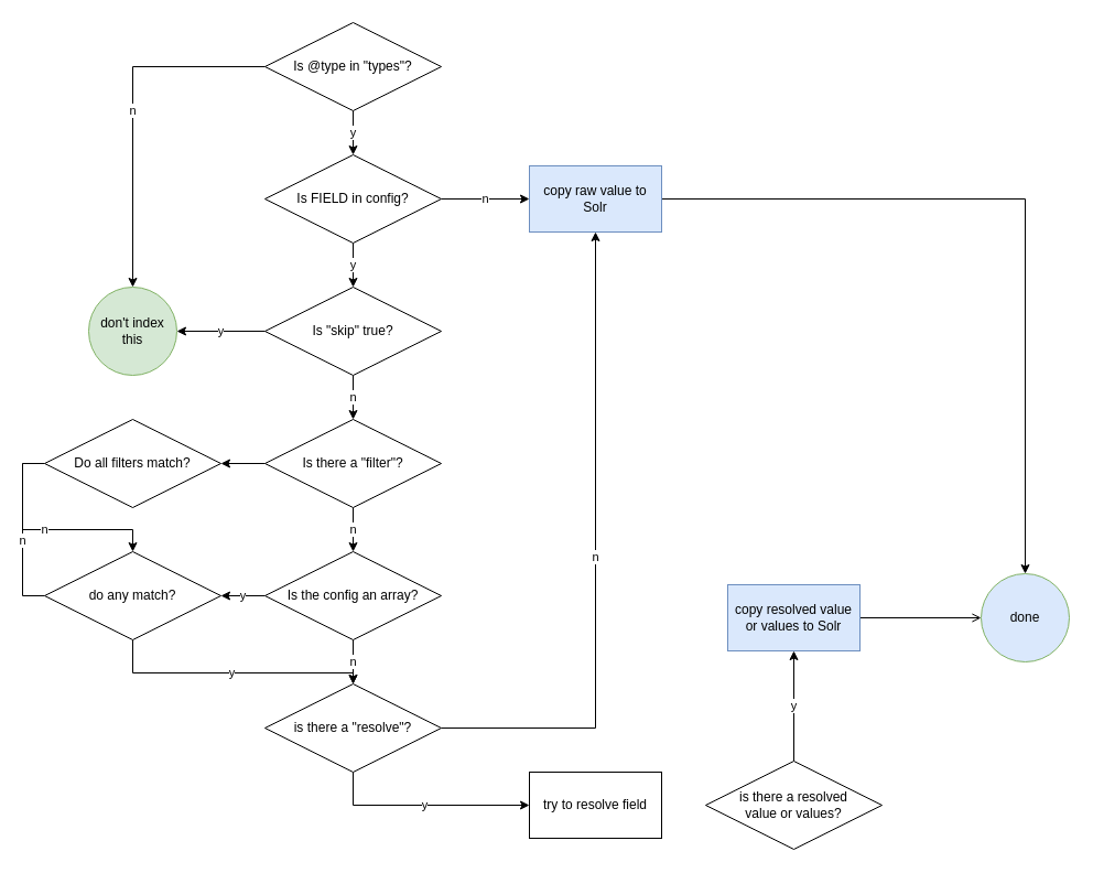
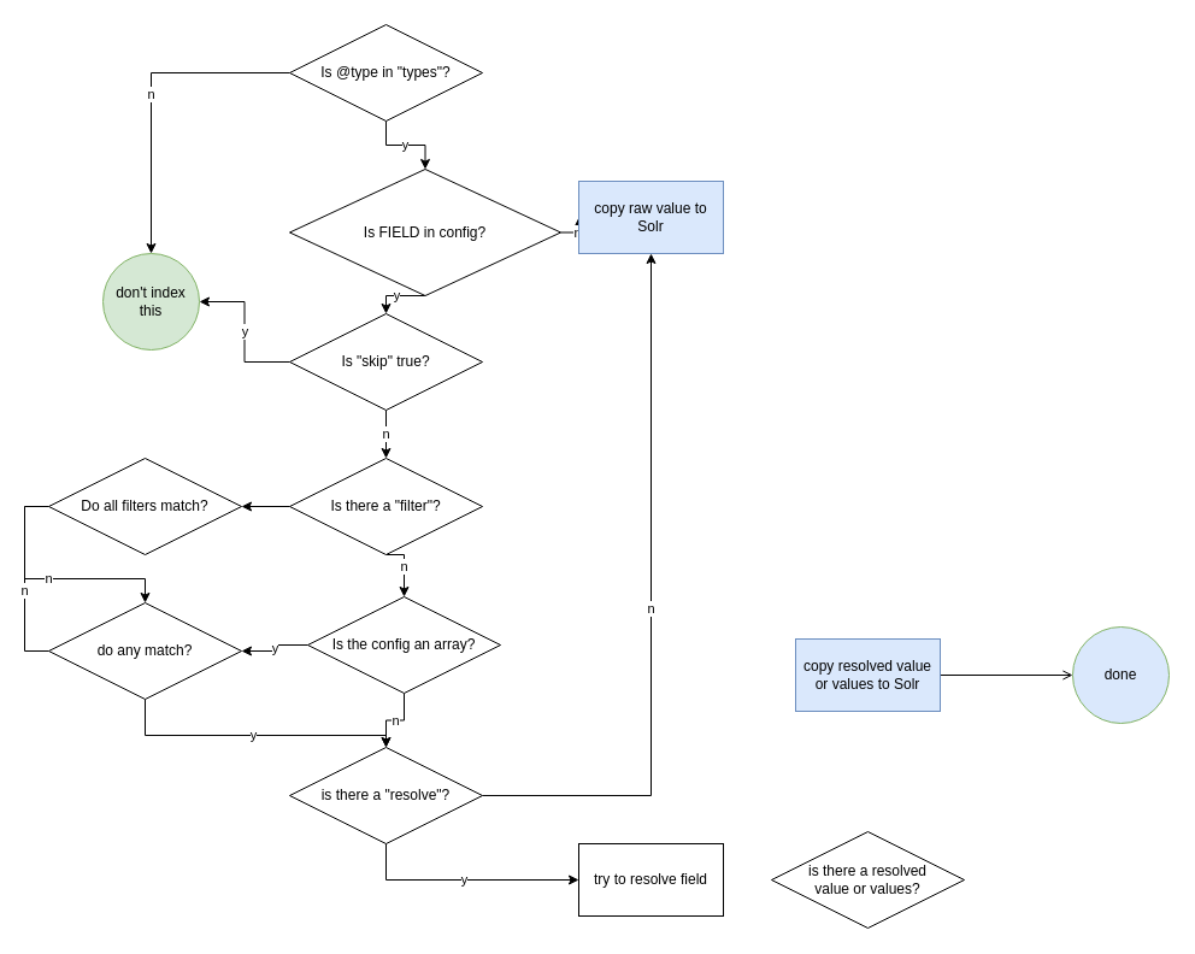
  <mxCell id="0" />
  <mxCell id="1" parent="0" />
  <mxCell id="2" value="n" style="edgeStyle=orthogonalEdgeStyle;rounded=0;orthogonalLoop=1;jettySize=auto;html=1;exitX=0;exitY=0.5;exitDx=0;exitDy=0;" parent="1" source="4" target="11" edge="1"><mxGeometry relative="1" as="geometry"><mxPoint x="560" y="140" as="targetPoint" /></mxGeometry></mxCell>
  <mxCell id="3" value="y" style="edgeStyle=orthogonalEdgeStyle;rounded=0;orthogonalLoop=1;jettySize=auto;html=1;exitX=0.5;exitY=1;exitDx=0;exitDy=0;entryX=0.5;entryY=0;entryDx=0;entryDy=0;" parent="1" source="4" target="7" edge="1"><mxGeometry relative="1" as="geometry" /></mxCell>
  <mxCell id="4" value="Is @type in &quot;types&quot;?" style="rhombus;whiteSpace=wrap;html=1;" parent="1" vertex="1"><mxGeometry x="240" y="20" width="160" height="80" as="geometry" /></mxCell>
  <mxCell id="5" value="n" style="edgeStyle=orthogonalEdgeStyle;rounded=0;orthogonalLoop=1;jettySize=auto;html=1;exitX=1;exitY=0.5;exitDx=0;exitDy=0;entryX=0;entryY=0.5;entryDx=0;entryDy=0;" parent="1" source="7" target="28" edge="1"><mxGeometry relative="1" as="geometry"><mxPoint x="500" y="180" as="targetPoint" /></mxGeometry></mxCell>
  <mxCell id="6" value="y" style="edgeStyle=orthogonalEdgeStyle;rounded=0;orthogonalLoop=1;jettySize=auto;html=1;exitX=0.5;exitY=1;exitDx=0;exitDy=0;entryX=0.5;entryY=0;entryDx=0;entryDy=0;" parent="1" source="7" target="10" edge="1"><mxGeometry relative="1" as="geometry" /></mxCell>
- <mxCell id="7" value="Is FIELD in config?" style="rhombus;whiteSpace=wrap;html=1;" parent="1" vertex="1"><mxGeometry x="240" y="140" width="160" height="80" as="geometry" /></mxCell>
+ <mxCell id="7" value="Is FIELD in config?" style="rhombus;whiteSpace=wrap;html=1;" parent="1" vertex="1"><mxGeometry x="240" y="140" width="225" height="105" as="geometry" /></mxCell>
  <mxCell id="8" value="y" style="edgeStyle=orthogonalEdgeStyle;rounded=0;orthogonalLoop=1;jettySize=auto;html=1;exitX=0;exitY=0.5;exitDx=0;exitDy=0;" parent="1" source="10" target="11" edge="1"><mxGeometry relative="1" as="geometry" /></mxCell>
  <mxCell id="9" value="n" style="edgeStyle=orthogonalEdgeStyle;rounded=0;orthogonalLoop=1;jettySize=auto;html=1;exitX=0.5;exitY=1;exitDx=0;exitDy=0;entryX=0.5;entryY=0;entryDx=0;entryDy=0;" parent="1" source="10" target="14" edge="1"><mxGeometry relative="1" as="geometry" /></mxCell>
  <mxCell id="10" value="Is &quot;skip&quot; true?" style="rhombus;whiteSpace=wrap;html=1;" parent="1" vertex="1"><mxGeometry x="240" y="260" width="160" height="80" as="geometry" /></mxCell>
- <mxCell id="11" value="don't index this" style="ellipse;whiteSpace=wrap;html=1;aspect=fixed;fillColor=#d5e8d4;strokeColor=#82b366;" parent="1" vertex="1"><mxGeometry x="80" y="260" width="80" height="80" as="geometry" /></mxCell>
+ <mxCell id="11" value="don't index this" style="ellipse;whiteSpace=wrap;html=1;aspect=fixed;fillColor=#d5e8d4;strokeColor=#82b366;" parent="1" vertex="1"><mxGeometry x="85" y="210" width="80" height="80" as="geometry" /></mxCell>
  <mxCell id="12" value="n" style="edgeStyle=orthogonalEdgeStyle;rounded=0;orthogonalLoop=1;jettySize=auto;html=1;exitX=0.5;exitY=1;exitDx=0;exitDy=0;entryX=0.5;entryY=0;entryDx=0;entryDy=0;" parent="1" source="14" target="19" edge="1"><mxGeometry relative="1" as="geometry"><mxPoint x="500" y="570" as="targetPoint" /></mxGeometry></mxCell>
  <mxCell id="13" style="edgeStyle=orthogonalEdgeStyle;rounded=0;orthogonalLoop=1;jettySize=auto;html=1;exitX=0;exitY=0.5;exitDx=0;exitDy=0;entryX=1;entryY=0.5;entryDx=0;entryDy=0;" parent="1" source="14" target="16" edge="1"><mxGeometry relative="1" as="geometry" /></mxCell>
  <mxCell id="14" value="Is there a &quot;filter&quot;?" style="rhombus;whiteSpace=wrap;html=1;" parent="1" vertex="1"><mxGeometry x="240" y="380" width="160" height="80" as="geometry" /></mxCell>
  <mxCell id="15" value="n" style="edgeStyle=orthogonalEdgeStyle;rounded=0;orthogonalLoop=1;jettySize=auto;html=1;exitX=0;exitY=0.5;exitDx=0;exitDy=0;" parent="1" source="16" target="22" edge="1"><mxGeometry relative="1" as="geometry" /></mxCell>
  <mxCell id="16" value="Do all filters match?" style="rhombus;whiteSpace=wrap;html=1;" parent="1" vertex="1"><mxGeometry x="40" y="380" width="160" height="80" as="geometry" /></mxCell>
  <mxCell id="17" value="n" style="edgeStyle=orthogonalEdgeStyle;rounded=0;orthogonalLoop=1;jettySize=auto;html=1;exitX=0.5;exitY=1;exitDx=0;exitDy=0;entryX=0.5;entryY=0;entryDx=0;entryDy=0;" parent="1" source="19" target="25" edge="1"><mxGeometry relative="1" as="geometry" /></mxCell>
  <mxCell id="18" value="y" style="edgeStyle=orthogonalEdgeStyle;rounded=0;orthogonalLoop=1;jettySize=auto;html=1;exitX=0;exitY=0.5;exitDx=0;exitDy=0;entryX=1;entryY=0.5;entryDx=0;entryDy=0;endArrow=classic;endFill=1;" parent="1" source="19" target="22" edge="1"><mxGeometry relative="1" as="geometry" /></mxCell>
- <mxCell id="19" value="Is the config an array?" style="rhombus;whiteSpace=wrap;html=1;" parent="1" vertex="1"><mxGeometry x="240" y="500" width="160" height="80" as="geometry" /></mxCell>
+ <mxCell id="19" value="Is the config an array?" style="rhombus;whiteSpace=wrap;html=1;" parent="1" vertex="1"><mxGeometry x="255" y="495" width="160" height="80" as="geometry" /></mxCell>
  <mxCell id="20" value="n" style="edgeStyle=orthogonalEdgeStyle;rounded=0;orthogonalLoop=1;jettySize=auto;html=1;exitX=0;exitY=0.5;exitDx=0;exitDy=0;endArrow=none;endFill=0;" parent="1" source="22" edge="1"><mxGeometry relative="1" as="geometry"><mxPoint x="20" y="420" as="targetPoint" /></mxGeometry></mxCell>
  <mxCell id="21" value="y" style="edgeStyle=orthogonalEdgeStyle;rounded=0;orthogonalLoop=1;jettySize=auto;html=1;exitX=0.5;exitY=1;exitDx=0;exitDy=0;entryX=0.5;entryY=0;entryDx=0;entryDy=0;endArrow=classic;endFill=1;" parent="1" source="22" target="25" edge="1"><mxGeometry relative="1" as="geometry"><Array as="points"><mxPoint x="120" y="610" /><mxPoint x="320" y="610" /></Array></mxGeometry></mxCell>
  <mxCell id="22" value="do any match?" style="rhombus;whiteSpace=wrap;html=1;" parent="1" vertex="1"><mxGeometry x="40" y="500" width="160" height="80" as="geometry" /></mxCell>
  <mxCell id="23" value="n" style="edgeStyle=orthogonalEdgeStyle;rounded=0;orthogonalLoop=1;jettySize=auto;html=1;exitX=1;exitY=0.5;exitDx=0;exitDy=0;endArrow=classic;endFill=1;entryX=0.5;entryY=1;entryDx=0;entryDy=0;" parent="1" source="25" target="28" edge="1"><mxGeometry relative="1" as="geometry"><mxPoint x="540" y="220" as="targetPoint" /></mxGeometry></mxCell>
  <mxCell id="24" value="y" style="edgeStyle=orthogonalEdgeStyle;rounded=0;orthogonalLoop=1;jettySize=auto;html=1;exitX=0.5;exitY=1;exitDx=0;exitDy=0;endArrow=classic;endFill=1;" parent="1" source="25" target="26" edge="1"><mxGeometry relative="1" as="geometry"><mxPoint x="440" y="760" as="targetPoint" /></mxGeometry></mxCell>
  <mxCell id="25" value="is there a &quot;resolve&quot;?" style="rhombus;whiteSpace=wrap;html=1;" parent="1" vertex="1"><mxGeometry x="240" y="620" width="160" height="80" as="geometry" /></mxCell>
  <mxCell id="26" value="try to resolve field" style="rounded=0;whiteSpace=wrap;html=1;" parent="1" vertex="1"><mxGeometry x="480" y="700" width="120" height="60" as="geometry" /></mxCell>
- <mxCell id="27" style="edgeStyle=orthogonalEdgeStyle;rounded=0;orthogonalLoop=1;jettySize=auto;html=1;exitX=1;exitY=0.5;exitDx=0;exitDy=0;entryX=0.5;entryY=0;entryDx=0;entryDy=0;endArrow=classic;endFill=1;" parent="1" source="28" target="31" edge="1"><mxGeometry relative="1" as="geometry" /></mxCell>
  <mxCell id="28" value="copy raw value to Solr" style="rounded=0;whiteSpace=wrap;html=1;fillColor=#dae8fc;strokeColor=#6c8ebf;" parent="1" vertex="1"><mxGeometry x="480" y="150" width="120" height="60" as="geometry" /></mxCell>
- <mxCell id="29" value="y" style="edgeStyle=orthogonalEdgeStyle;rounded=0;orthogonalLoop=1;jettySize=auto;html=1;exitX=0.5;exitY=0;exitDx=0;exitDy=0;endArrow=classic;endFill=1;entryX=0.5;entryY=1;entryDx=0;entryDy=0;" parent="1" source="30" target="33" edge="1"><mxGeometry relative="1" as="geometry" /></mxCell>
  <mxCell id="30" value="is there a resolved&lt;br&gt;value or values?" style="rhombus;whiteSpace=wrap;html=1;" parent="1" vertex="1"><mxGeometry x="640" y="690" width="160" height="80" as="geometry" /></mxCell>
  <mxCell id="31" value="done" style="ellipse;whiteSpace=wrap;html=1;aspect=fixed;fillColor=#dae8fc;strokeColor=#82b366;" parent="1" vertex="1"><mxGeometry x="890" y="520" width="80" height="80" as="geometry" /></mxCell>
  <mxCell id="32" style="edgeStyle=orthogonalEdgeStyle;rounded=0;orthogonalLoop=1;jettySize=auto;html=1;exitX=1;exitY=0.5;exitDx=0;exitDy=0;entryX=0;entryY=0.5;entryDx=0;entryDy=0;endArrow=open;endFill=1;" parent="1" source="33" target="31" edge="1"><mxGeometry relative="1" as="geometry"><mxPoint x="720" y="460" as="targetPoint" /></mxGeometry></mxCell>
  <mxCell id="33" value="copy resolved value&lt;br&gt;or values to Solr" style="rounded=0;whiteSpace=wrap;html=1;fillColor=#dae8fc;strokeColor=#6c8ebf;" parent="1" vertex="1"><mxGeometry x="660" y="530" width="120" height="60" as="geometry" /></mxCell>
